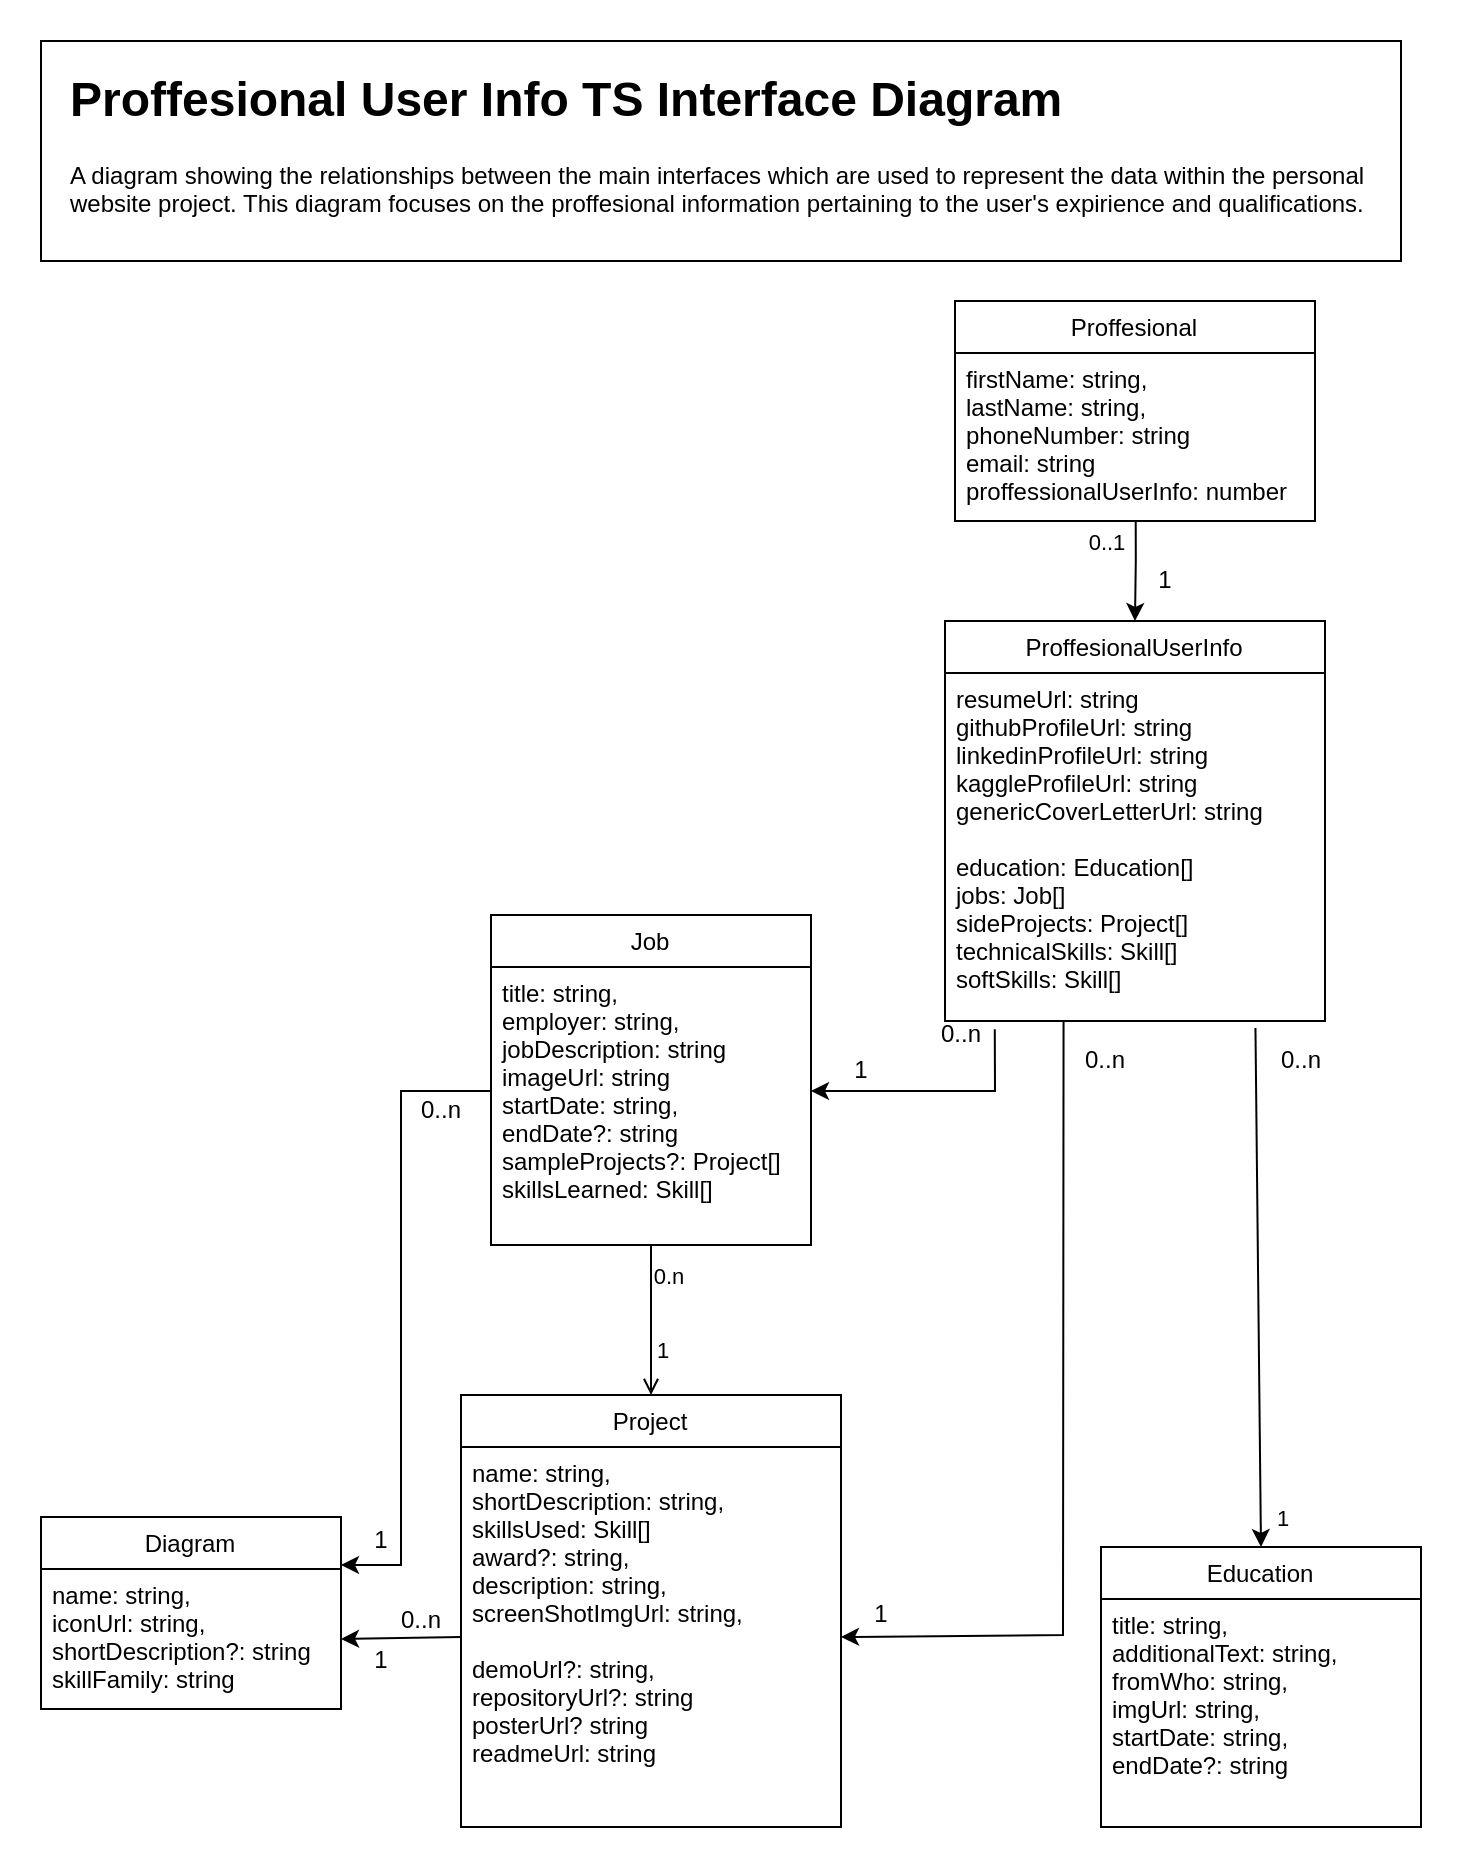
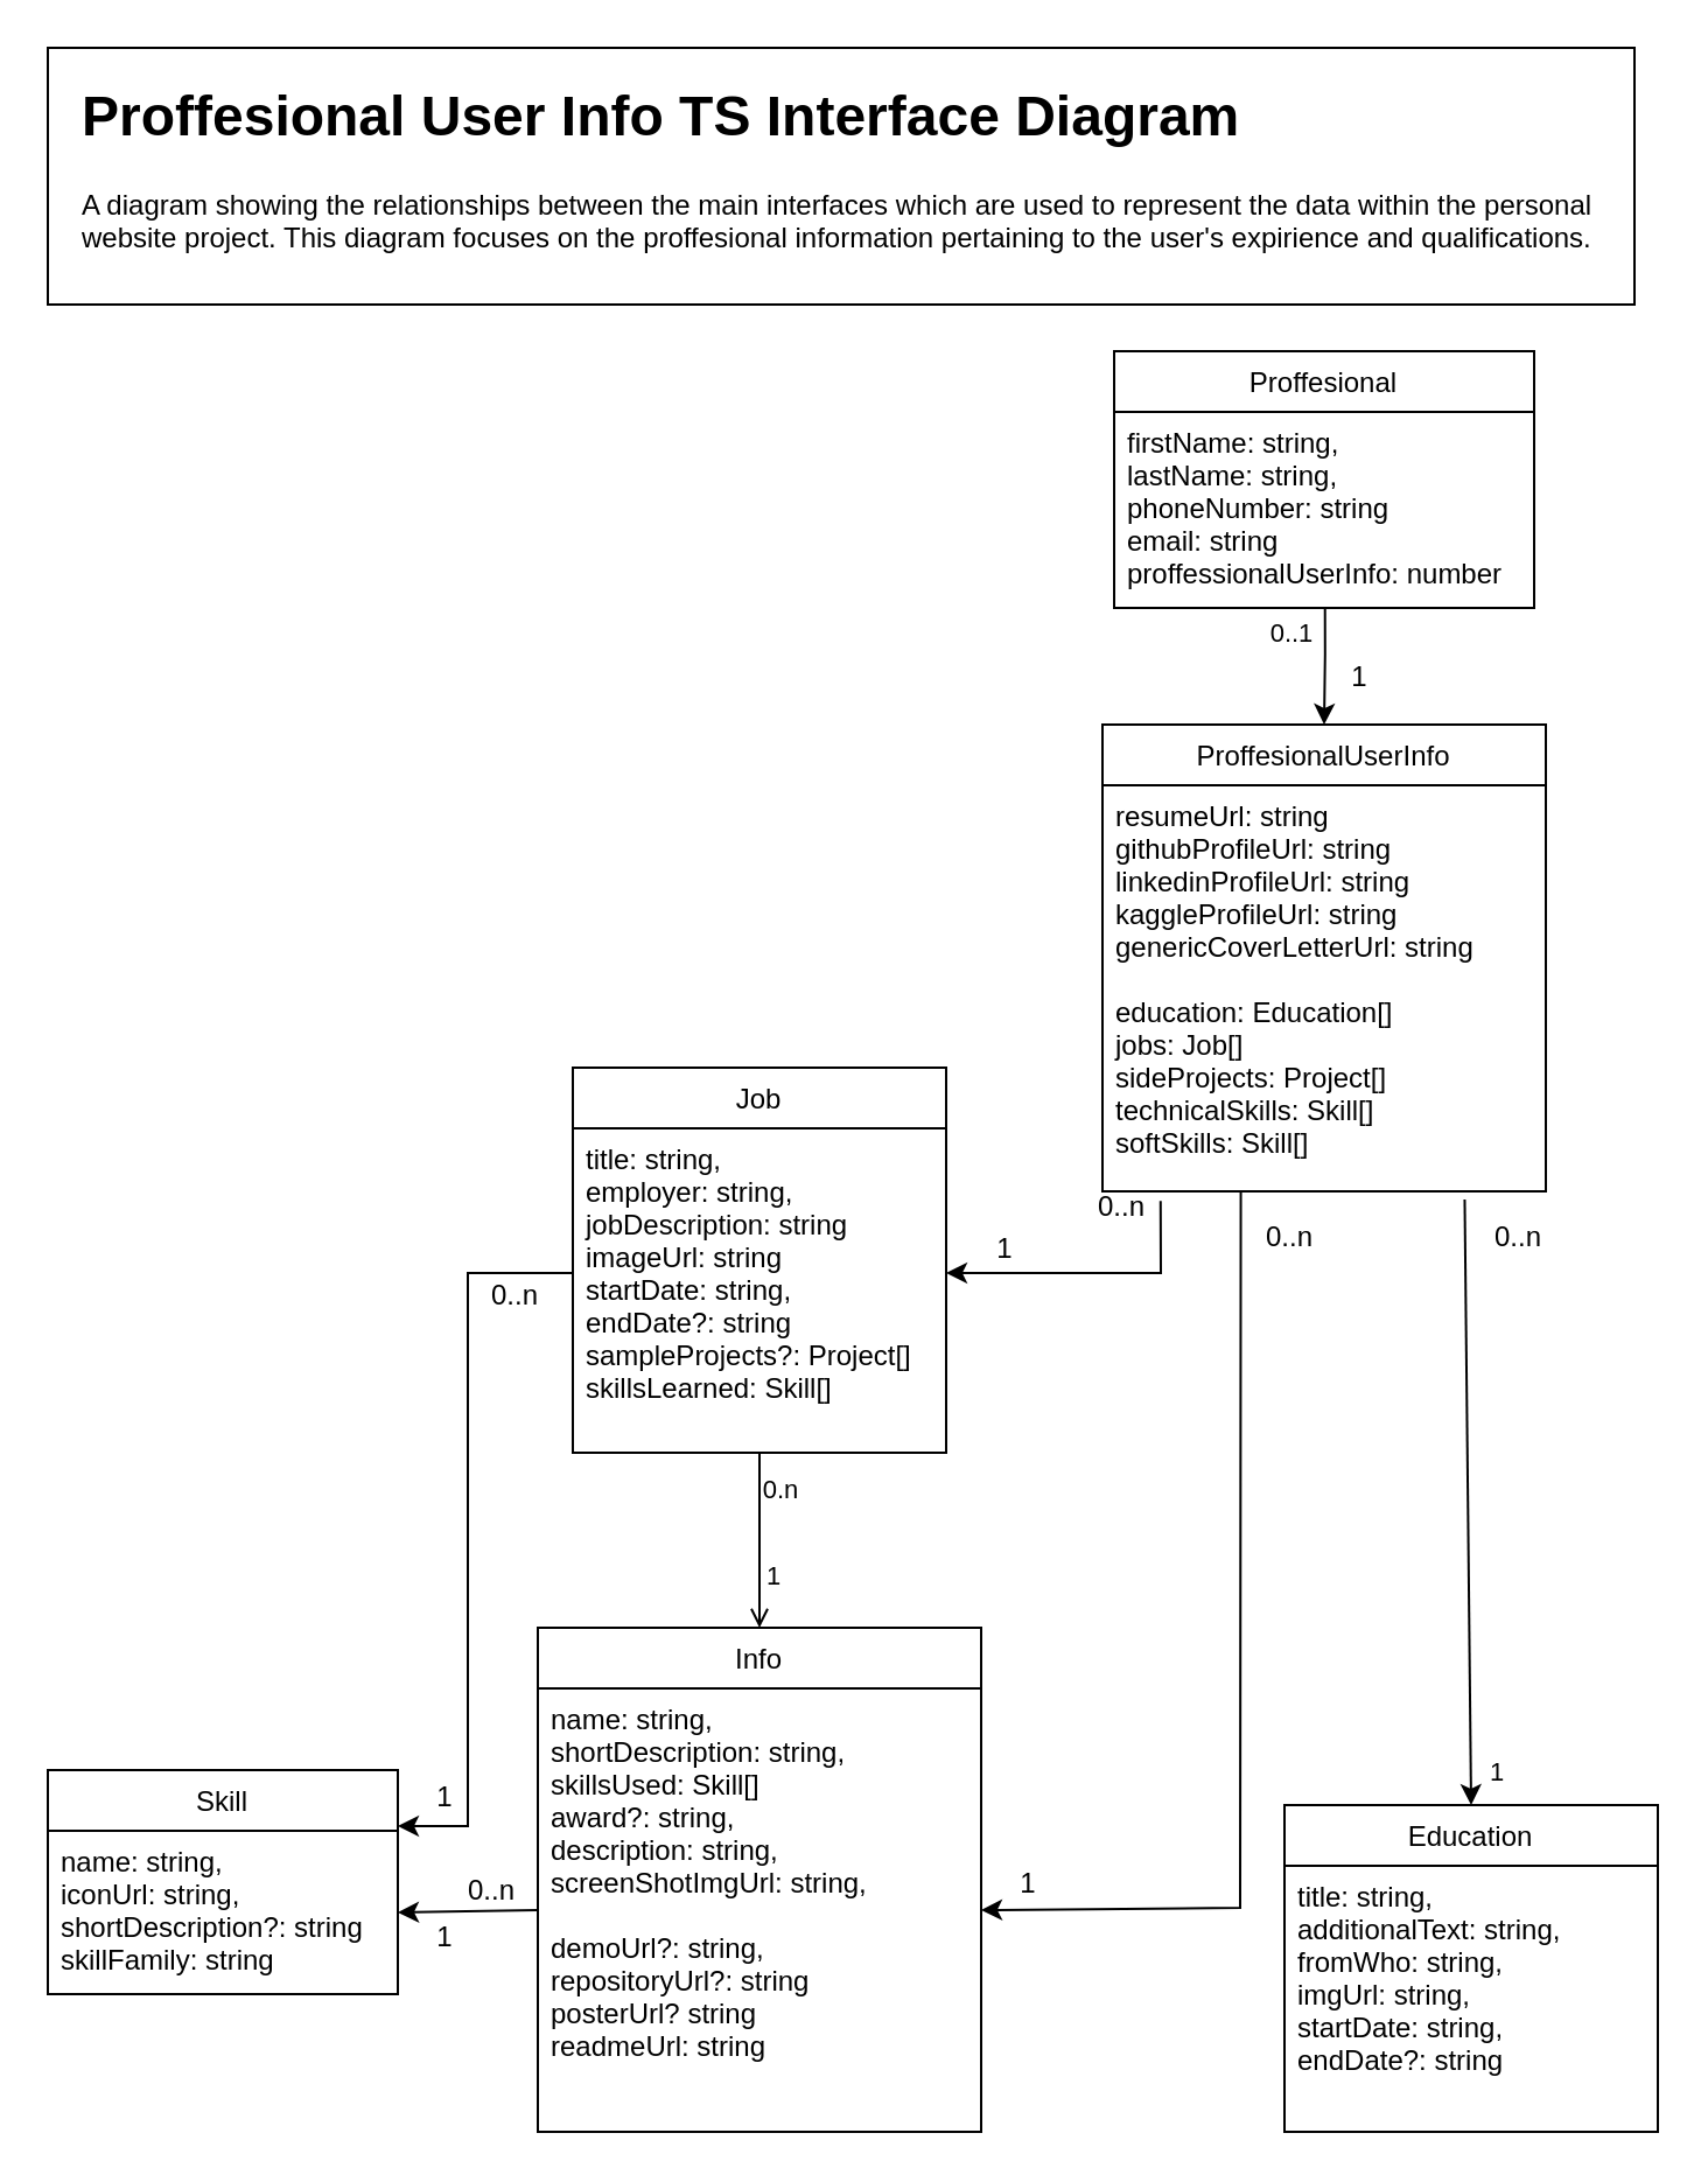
  <mxCell id="0" />
  <mxCell id="1" parent="0" />
  <mxCell id="2" value="" style="rounded=0;whiteSpace=wrap;html=1;" parent="1" vertex="1"><mxGeometry x="20" y="20" width="680" height="110" as="geometry" /></mxCell>
  <mxCell id="3" value="&lt;h1&gt;Proffesional User Info TS Interface Diagram&amp;nbsp;&lt;/h1&gt;&lt;p&gt;A diagram showing the relationships between the main interfaces which are used to represent the data within the personal website project. This diagram focuses on the proffesional information pertaining to the user's expirience and qualifications.&lt;/p&gt;" style="text;html=1;strokeColor=none;fillColor=none;spacing=5;spacingTop=-20;whiteSpace=wrap;overflow=hidden;rounded=0;" parent="1" vertex="1"><mxGeometry x="30" y="30" width="660" height="90" as="geometry" /></mxCell>
  <mxCell id="4" style="edgeStyle=orthogonalEdgeStyle;rounded=0;orthogonalLoop=1;jettySize=auto;html=1;entryX=0.5;entryY=0;entryDx=0;entryDy=0;exitX=0.502;exitY=1.005;exitDx=0;exitDy=0;exitPerimeter=0;" parent="1" source="7" target="8" edge="1"><mxGeometry relative="1" as="geometry"><mxPoint x="432" y="483" as="targetPoint" /><mxPoint x="700" y="310" as="sourcePoint" /><Array as="points"><mxPoint x="567" y="280" /><mxPoint x="567" y="280" /></Array></mxGeometry></mxCell>
  <mxCell id="5" value="0..1" style="edgeLabel;html=1;align=center;verticalAlign=middle;resizable=0;points=[];" parent="4" vertex="1" connectable="0"><mxGeometry x="-0.822" y="9" relative="1" as="geometry"><mxPoint x="-24" y="6" as="offset" /></mxGeometry></mxCell>
  <mxCell id="6" value="Proffesional" style="swimlane;fontStyle=0;align=center;verticalAlign=top;childLayout=stackLayout;horizontal=1;startSize=26;horizontalStack=0;resizeParent=1;resizeLast=0;collapsible=1;marginBottom=0;rounded=0;shadow=0;strokeWidth=1;" parent="1" vertex="1"><mxGeometry x="477" y="150" width="180" height="110" as="geometry"><mxRectangle x="130" y="380" width="160" height="26" as="alternateBounds" /></mxGeometry></mxCell>
  <mxCell id="7" value="firstName: string,&#10;lastName: string,&#10;phoneNumber: string&#10;email: string&#10;proffessionalUserInfo: number" style="text;align=left;verticalAlign=top;spacingLeft=4;spacingRight=4;overflow=hidden;rotatable=0;points=[[0,0.5],[1,0.5]];portConstraint=eastwest;" parent="6" vertex="1"><mxGeometry y="26" width="180" height="84" as="geometry" /></mxCell>
  <mxCell id="8" value="ProffesionalUserInfo" style="swimlane;fontStyle=0;align=center;verticalAlign=top;childLayout=stackLayout;horizontal=1;startSize=26;horizontalStack=0;resizeParent=1;resizeLast=0;collapsible=1;marginBottom=0;rounded=0;shadow=0;strokeWidth=1;" parent="1" vertex="1"><mxGeometry x="472" y="310" width="190" height="200" as="geometry"><mxRectangle x="130" y="380" width="160" height="26" as="alternateBounds" /></mxGeometry></mxCell>
  <mxCell id="9" value="resumeUrl: string&#10;githubProfileUrl: string&#10;linkedinProfileUrl: string&#10;kaggleProfileUrl: string&#10;genericCoverLetterUrl: string&#10;&#10;education: Education[]&#10;jobs: Job[]&#10;sideProjects: Project[]&#10;technicalSkills: Skill[]&#10;softSkills: Skill[] &#10;" style="text;align=left;verticalAlign=top;spacingLeft=4;spacingRight=4;overflow=hidden;rotatable=0;points=[[0,0.5],[1,0.5]];portConstraint=eastwest;" parent="8" vertex="1"><mxGeometry y="26" width="190" height="174" as="geometry" /></mxCell>
  <mxCell id="10" value="1" style="text;html=1;align=center;verticalAlign=middle;resizable=0;points=[];autosize=1;strokeColor=none;fillColor=none;" parent="1" vertex="1"><mxGeometry x="572" y="280" width="20" height="20" as="geometry" /></mxCell>
- <mxCell id="11" value="Project" style="swimlane;fontStyle=0;align=center;verticalAlign=top;childLayout=stackLayout;horizontal=1;startSize=26;horizontalStack=0;resizeParent=1;resizeLast=0;collapsible=1;marginBottom=0;rounded=0;shadow=0;strokeWidth=1;" parent="1" vertex="1"><mxGeometry x="230" y="697" width="190" height="216" as="geometry"><mxRectangle x="130" y="380" width="160" height="26" as="alternateBounds" /></mxGeometry></mxCell>
+ <mxCell id="11" value="Info" style="swimlane;fontStyle=0;align=center;verticalAlign=top;childLayout=stackLayout;horizontal=1;startSize=26;horizontalStack=0;resizeParent=1;resizeLast=0;collapsible=1;marginBottom=0;rounded=0;shadow=0;strokeWidth=1;" parent="1" vertex="1"><mxGeometry x="230" y="697" width="190" height="216" as="geometry"><mxRectangle x="130" y="380" width="160" height="26" as="alternateBounds" /></mxGeometry></mxCell>
  <mxCell id="12" value="name: string,&#10;shortDescription: string,&#10;skillsUsed: Skill[]&#10;award?: string,&#10;description: string,&#10;screenShotImgUrl: string,&#10;&#10;demoUrl?: string,&#10;repositoryUrl?: string&#10;posterUrl? string&#10;readmeUrl: string" style="text;align=left;verticalAlign=top;spacingLeft=4;spacingRight=4;overflow=hidden;rotatable=0;points=[[0,0.5],[1,0.5]];portConstraint=eastwest;" parent="11" vertex="1"><mxGeometry y="26" width="190" height="190" as="geometry" /></mxCell>
- <mxCell id="13" value="Diagram" style="swimlane;fontStyle=0;align=center;verticalAlign=top;childLayout=stackLayout;horizontal=1;startSize=26;horizontalStack=0;resizeParent=1;resizeLast=0;collapsible=1;marginBottom=0;rounded=0;shadow=0;strokeWidth=1;" parent="1" vertex="1"><mxGeometry x="20" y="758" width="150" height="96" as="geometry"><mxRectangle x="130" y="380" width="160" height="26" as="alternateBounds" /></mxGeometry></mxCell>
+ <mxCell id="13" value="Skill" style="swimlane;fontStyle=0;align=center;verticalAlign=top;childLayout=stackLayout;horizontal=1;startSize=26;horizontalStack=0;resizeParent=1;resizeLast=0;collapsible=1;marginBottom=0;rounded=0;shadow=0;strokeWidth=1;" parent="1" vertex="1"><mxGeometry x="20" y="758" width="150" height="96" as="geometry"><mxRectangle x="130" y="380" width="160" height="26" as="alternateBounds" /></mxGeometry></mxCell>
  <mxCell id="14" value="name: string,&#10;iconUrl: string,&#10;shortDescription?: string&#10;skillFamily: string" style="text;align=left;verticalAlign=top;spacingLeft=4;spacingRight=4;overflow=hidden;rotatable=0;points=[[0,0.5],[1,0.5]];portConstraint=eastwest;" parent="13" vertex="1"><mxGeometry y="26" width="150" height="70" as="geometry" /></mxCell>
  <mxCell id="15" value="Job" style="swimlane;fontStyle=0;align=center;verticalAlign=top;childLayout=stackLayout;horizontal=1;startSize=26;horizontalStack=0;resizeParent=1;resizeLast=0;collapsible=1;marginBottom=0;rounded=0;shadow=0;strokeWidth=1;" parent="1" vertex="1"><mxGeometry x="245" y="457" width="160" height="165" as="geometry"><mxRectangle x="130" y="380" width="160" height="26" as="alternateBounds" /></mxGeometry></mxCell>
  <mxCell id="16" value="title: string, &#10;employer: string,&#10;jobDescription: string &#10;imageUrl: string&#10;startDate: string,&#10;endDate?: string&#10;sampleProjects?: Project[]&#10;skillsLearned: Skill[]" style="text;align=left;verticalAlign=top;spacingLeft=4;spacingRight=4;overflow=hidden;rotatable=0;points=[[0,0.5],[1,0.5]];portConstraint=eastwest;" parent="15" vertex="1"><mxGeometry y="26" width="160" height="124" as="geometry" /></mxCell>
  <mxCell id="17" value="Education" style="swimlane;fontStyle=0;align=center;verticalAlign=top;childLayout=stackLayout;horizontal=1;startSize=26;horizontalStack=0;resizeParent=1;resizeLast=0;collapsible=1;marginBottom=0;rounded=0;shadow=0;strokeWidth=1;" parent="1" vertex="1"><mxGeometry x="550" y="773" width="160" height="140" as="geometry"><mxRectangle x="130" y="380" width="160" height="26" as="alternateBounds" /></mxGeometry></mxCell>
  <mxCell id="18" value="title: string,&#10;additionalText: string,&#10;fromWho: string,&#10;imgUrl: string,&#10;startDate: string,&#10;endDate?: string&#10;" style="text;align=left;verticalAlign=top;spacingLeft=4;spacingRight=4;overflow=hidden;rotatable=0;points=[[0,0.5],[1,0.5]];portConstraint=eastwest;" parent="17" vertex="1"><mxGeometry y="26" width="160" height="104" as="geometry" /></mxCell>
  <mxCell id="19" value="" style="endArrow=open;html=1;rounded=0;exitX=0.5;exitY=1;exitDx=0;exitDy=0;entryX=0.5;entryY=0;entryDx=0;entryDy=0;" parent="1" source="15" target="11" edge="1"><mxGeometry width="50" height="50" relative="1" as="geometry"><mxPoint x="320" y="687" as="sourcePoint" /><mxPoint x="370" y="637" as="targetPoint" /></mxGeometry></mxCell>
  <mxCell id="20" value="0.n" style="edgeLabel;html=1;align=center;verticalAlign=middle;resizable=0;points=[];" parent="19" vertex="1" connectable="0"><mxGeometry x="-0.594" y="8" relative="1" as="geometry"><mxPoint as="offset" /></mxGeometry></mxCell>
  <mxCell id="21" value="1" style="edgeLabel;html=1;align=center;verticalAlign=middle;resizable=0;points=[];" parent="19" vertex="1" connectable="0"><mxGeometry x="0.391" y="5" relative="1" as="geometry"><mxPoint as="offset" /></mxGeometry></mxCell>
  <mxCell id="22" value="" style="endArrow=classic;html=1;rounded=0;entryX=1;entryY=0.5;entryDx=0;entryDy=0;exitX=0;exitY=0.5;exitDx=0;exitDy=0;" parent="1" source="12" target="14" edge="1"><mxGeometry width="50" height="50" relative="1" as="geometry"><mxPoint x="362" y="972" as="sourcePoint" /><mxPoint x="472" y="822" as="targetPoint" /></mxGeometry></mxCell>
  <mxCell id="23" value="" style="endArrow=classic;html=1;rounded=0;entryX=0.5;entryY=0;entryDx=0;entryDy=0;exitX=0.817;exitY=1.02;exitDx=0;exitDy=0;exitPerimeter=0;" parent="1" source="9" target="17" edge="1"><mxGeometry width="50" height="50" relative="1" as="geometry"><mxPoint x="560" y="597" as="sourcePoint" /><mxPoint x="532" y="865" as="targetPoint" /></mxGeometry></mxCell>
  <mxCell id="24" value="1" style="edgeLabel;html=1;align=center;verticalAlign=middle;resizable=0;points=[];" parent="23" vertex="1" connectable="0"><mxGeometry x="0.447" y="5" relative="1" as="geometry"><mxPoint x="6" y="57" as="offset" /></mxGeometry></mxCell>
  <mxCell id="25" value="" style="endArrow=classic;html=1;rounded=0;exitX=0;exitY=0.5;exitDx=0;exitDy=0;entryX=1;entryY=0.25;entryDx=0;entryDy=0;" parent="1" source="16" edge="1" target="13"><mxGeometry width="50" height="50" relative="1" as="geometry"><mxPoint x="562" y="647" as="sourcePoint" /><mxPoint x="602" y="797" as="targetPoint" /><Array as="points"><mxPoint x="200" y="545" /><mxPoint x="200" y="782" /></Array></mxGeometry></mxCell>
  <mxCell id="26" value="" style="endArrow=classic;html=1;rounded=0;exitX=0.131;exitY=1.024;exitDx=0;exitDy=0;exitPerimeter=0;entryX=1;entryY=0.5;entryDx=0;entryDy=0;" edge="1" parent="1" source="9" target="16"><mxGeometry width="50" height="50" relative="1" as="geometry"><mxPoint x="380" y="627" as="sourcePoint" /><mxPoint x="430" y="577" as="targetPoint" /><Array as="points"><mxPoint x="497" y="545" /></Array></mxGeometry></mxCell>
  <mxCell id="27" value="0..n" style="text;html=1;align=center;verticalAlign=middle;resizable=0;points=[];autosize=1;strokeColor=none;fillColor=none;" vertex="1" parent="1"><mxGeometry x="630" y="520" width="40" height="20" as="geometry" /></mxCell>
  <mxCell id="28" value="" style="endArrow=classic;html=1;rounded=0;exitX=0.312;exitY=1.001;exitDx=0;exitDy=0;exitPerimeter=0;entryX=1;entryY=0.5;entryDx=0;entryDy=0;" edge="1" parent="1" source="9" target="12"><mxGeometry width="50" height="50" relative="1" as="geometry"><mxPoint x="380" y="827" as="sourcePoint" /><mxPoint x="531" y="897" as="targetPoint" /><Array as="points"><mxPoint x="531" y="817" /></Array></mxGeometry></mxCell>
  <mxCell id="29" value="1" style="text;html=1;align=center;verticalAlign=middle;resizable=0;points=[];autosize=1;strokeColor=none;fillColor=none;" vertex="1" parent="1"><mxGeometry x="420" y="525" width="20" height="20" as="geometry" /></mxCell>
  <mxCell id="30" value="0..n" style="text;html=1;align=center;verticalAlign=middle;resizable=0;points=[];autosize=1;strokeColor=none;fillColor=none;" vertex="1" parent="1"><mxGeometry x="460" y="507" width="40" height="20" as="geometry" /></mxCell>
  <mxCell id="31" value="1" style="text;html=1;align=center;verticalAlign=middle;resizable=0;points=[];autosize=1;strokeColor=none;fillColor=none;" vertex="1" parent="1"><mxGeometry x="430" y="797" width="20" height="20" as="geometry" /></mxCell>
  <mxCell id="32" value="0..n" style="text;html=1;align=center;verticalAlign=middle;resizable=0;points=[];autosize=1;strokeColor=none;fillColor=none;" vertex="1" parent="1"><mxGeometry x="532" y="520" width="40" height="20" as="geometry" /></mxCell>
  <mxCell id="33" value="1" style="text;html=1;align=center;verticalAlign=middle;resizable=0;points=[];autosize=1;strokeColor=none;fillColor=none;" vertex="1" parent="1"><mxGeometry x="180" y="760" width="20" height="20" as="geometry" /></mxCell>
  <mxCell id="34" value="1" style="text;html=1;align=center;verticalAlign=middle;resizable=0;points=[];autosize=1;strokeColor=none;fillColor=none;" vertex="1" parent="1"><mxGeometry x="180" y="820" width="20" height="20" as="geometry" /></mxCell>
  <mxCell id="35" value="0..n" style="text;html=1;align=center;verticalAlign=middle;resizable=0;points=[];autosize=1;strokeColor=none;fillColor=none;" vertex="1" parent="1"><mxGeometry x="200" y="545" width="40" height="20" as="geometry" /></mxCell>
  <mxCell id="36" value="0..n" style="text;html=1;align=center;verticalAlign=middle;resizable=0;points=[];autosize=1;strokeColor=none;fillColor=none;" vertex="1" parent="1"><mxGeometry x="190" y="800" width="40" height="20" as="geometry" /></mxCell>
